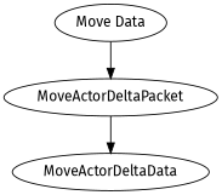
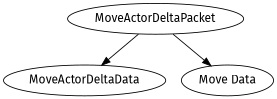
  digraph {
    fontname="Fira Sans"
    rankdir=TB
    node [fontname="Fira Sans"]
    edge [fontname="Fira Sans"]
    n1 [label=MoveActorDeltaData]
    n2 [label=MoveActorDeltaPacket]
    n3 [label="Move Data"]
    subgraph sub_1 {
      rank=max
      n1
    }
    n2 -> n1
-   n3 -> n2
+   n2 -> n3
  }
